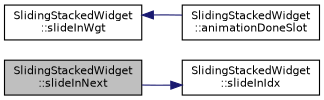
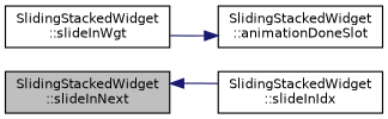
  digraph {
    rankdir=LR
    node [color=black fontname=Helvetica fontsize=10 shape=record]
    edge [color=midnightblue fontname=Helvetica fontsize=10 labelfontname=Helvetica labelfontsize=10 style=solid]
    n1 [fillcolor=grey75 fontcolor=black height=0.2 label="SlidingStackedWidget\l::slideInNext" style=filled width=0.4]
    n2 [height=0.2 label="SlidingStackedWidget\l::slideInIdx" width=0.4]
    n3 [height=0.2 label="SlidingStackedWidget\l::slideInWgt" width=0.4]
    n4 [height=0.2 label="SlidingStackedWidget\l::animationDoneSlot" width=0.4]
-   n1 -> n2
-   n4 -> n3
+   n2 -> n1
+   n3 -> n4
  }
